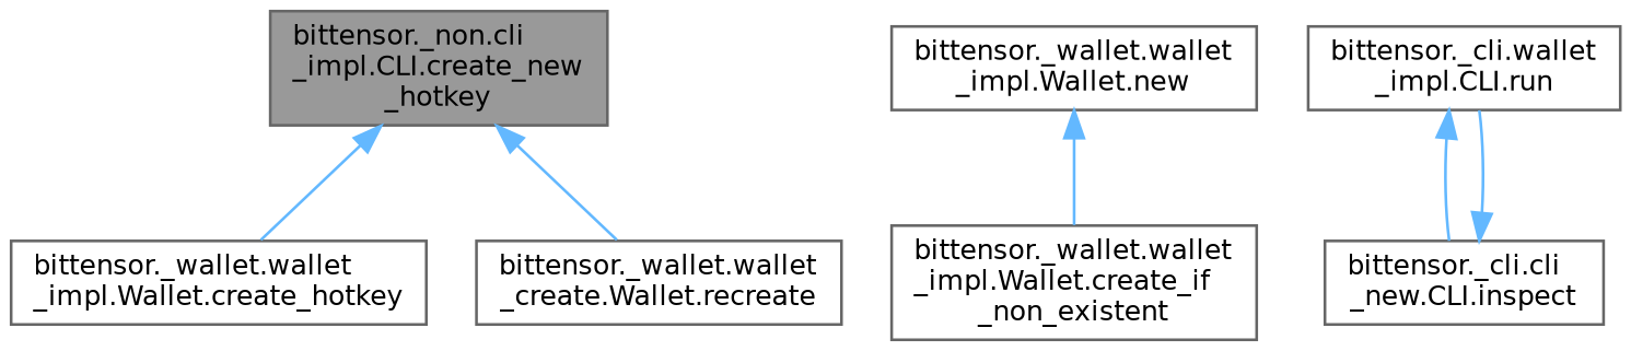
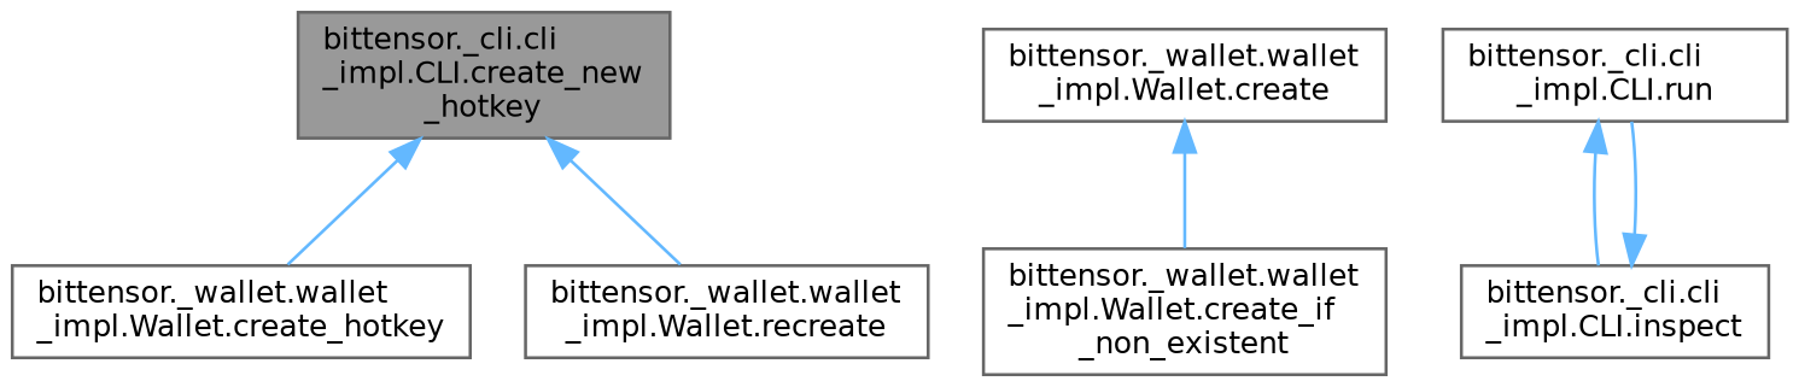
  digraph {
    rankdir=TB
    node [color=grey40 fillcolor=white fontname=Helvetica fontsize=10 shape=box style=filled]
    edge [color=steelblue1 dir=back fontname=Helvetica fontsize=10 labelfontname=Helvetica labelfontsize=10 style=solid]
-   n1 [color=gray40 fillcolor=grey60 fontcolor=black height=0.2 label="bittensor._non.cli\l_impl.CLI.create_new\l_hotkey" width=0.4]
+   n1 [color=gray40 fillcolor=grey60 fontcolor=black height=0.2 label="bittensor._cli.cli\l_impl.CLI.create_new\l_hotkey" width=0.4]
    n2 [height=0.2 label="bittensor._wallet.wallet\l_impl.Wallet.create_hotkey" width=0.4]
-   n3 [height=0.2 label="bittensor._wallet.wallet\l_create.Wallet.recreate" width=0.4]
-   n4 [height=0.2 label="bittensor._wallet.wallet\l_impl.Wallet.new" width=0.4]
+   n3 [height=0.2 label="bittensor._wallet.wallet\l_impl.Wallet.recreate" width=0.4]
+   n4 [height=0.2 label="bittensor._wallet.wallet\l_impl.Wallet.create" width=0.4]
    n5 [height=0.2 label="bittensor._wallet.wallet\l_impl.Wallet.create_if\l_non_existent" width=0.4]
-   n6 [height=0.2 label="bittensor._cli.wallet\l_impl.CLI.run" width=0.4]
-   n7 [height=0.2 label="bittensor._cli.cli\l_new.CLI.inspect" width=0.4]
+   n6 [height=0.2 label="bittensor._cli.cli\l_impl.CLI.run" width=0.4]
+   n7 [height=0.2 label="bittensor._cli.cli\l_impl.CLI.inspect" width=0.4]
    n1 -> n2
    n1 -> n3
    n4 -> n5
    n6 -> n7
    n7 -> n6
  }
